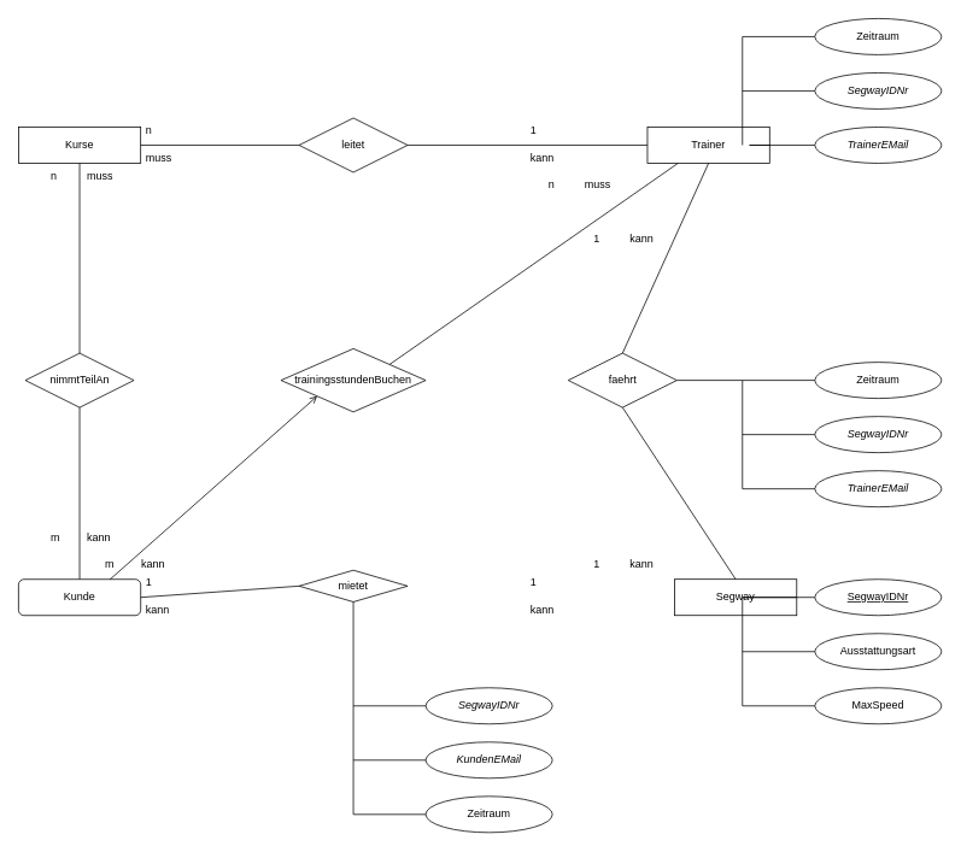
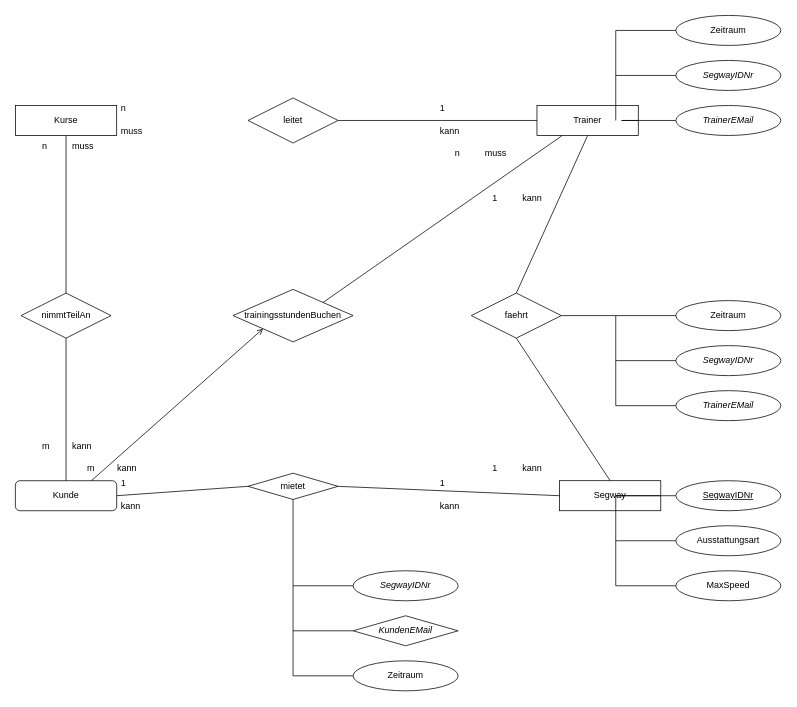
  <mxCell id="0" />
  <mxCell id="1" parent="0" />
  <mxCell id="2" value="Segway" style="whiteSpace=wrap;html=1;align=center;fillColor=#FFFFFF;gradientColor=none;gradientDirection=east;" vertex="1" parent="1"><mxGeometry x="745" y="640" width="135" height="40" as="geometry" /></mxCell>
  <mxCell id="3" value="Kurse" style="whiteSpace=wrap;html=1;align=center;fillColor=#FFFFFF;gradientColor=none;gradientDirection=east;" vertex="1" parent="1"><mxGeometry y="140" width="135" height="40" as="geometry" x="20" /></mxCell>
  <mxCell id="4" value="Trainer" style="whiteSpace=wrap;html=1;align=center;fillColor=#FFFFFF;gradientColor=none;gradientDirection=east;" vertex="1" parent="1"><mxGeometry x="715" y="140" width="135" height="40" as="geometry" /></mxCell>
  <mxCell id="5" value="Kunde" style="whiteSpace=wrap;html=1;align=center;fillColor=#FFFFFF;gradientColor=none;gradientDirection=east;rounded=1;" vertex="1" parent="1"><mxGeometry y="640" width="135" height="40" as="geometry" x="20" /></mxCell>
  <mxCell id="6" value="trainingsstundenBuchen" style="shape=rhombus;perimeter=rhombusPerimeter;whiteSpace=wrap;html=1;align=center;fillColor=#FFFFFF;gradientColor=none;gradientDirection=east;" vertex="1" parent="1"><mxGeometry x="310" y="385" width="160" height="70" as="geometry" /></mxCell>
  <mxCell id="7" value="" style="endArrow=open;html=1;rounded=0;exitX=0.75;exitY=0;exitDx=0;exitDy=0;entryX=0;entryY=1;entryDx=0;entryDy=0;" edge="1" parent="1" source="5" target="6"><mxGeometry relative="1" as="geometry"><mxPoint x="360" y="500" as="sourcePoint" /><mxPoint x="520" y="500" as="targetPoint" /></mxGeometry></mxCell>
  <mxCell id="8" value="" style="endArrow=none;html=1;rounded=0;exitX=1;exitY=0;exitDx=0;exitDy=0;entryX=0.25;entryY=1;entryDx=0;entryDy=0;" edge="1" parent="1" source="6" target="4"><mxGeometry relative="1" as="geometry"><mxPoint x="131.25" y="650" as="sourcePoint" /><mxPoint x="210" y="532.5" as="targetPoint" /></mxGeometry></mxCell>
  <mxCell id="9" value="muss" style="text;strokeColor=none;fillColor=none;spacingLeft=4;spacingRight=4;overflow=hidden;rotatable=0;points=[[0,0.5],[1,0.5]];portConstraint=eastwest;fontSize=12;" vertex="1" parent="1"><mxGeometry x="640" y="190" width="40" height="30" as="geometry" /></mxCell>
  <mxCell id="10" value="kann" style="text;strokeColor=none;fillColor=none;spacingLeft=4;spacingRight=4;overflow=hidden;rotatable=0;points=[[0,0.5],[1,0.5]];portConstraint=eastwest;fontSize=12;" vertex="1" parent="1"><mxGeometry x="150" y="610" width="40" height="30" as="geometry" /></mxCell>
  <mxCell id="11" value="n" style="text;strokeColor=none;fillColor=none;spacingLeft=4;spacingRight=4;overflow=hidden;rotatable=0;points=[[0,0.5],[1,0.5]];portConstraint=eastwest;fontSize=12;" vertex="1" parent="1"><mxGeometry x="600" y="190" width="40" height="30" as="geometry" /></mxCell>
  <mxCell id="12" value="m" style="text;strokeColor=none;fillColor=none;spacingLeft=4;spacingRight=4;overflow=hidden;rotatable=0;points=[[0,0.5],[1,0.5]];portConstraint=eastwest;fontSize=12;" vertex="1" parent="1"><mxGeometry x="110" y="610" width="40" height="30" as="geometry" /></mxCell>
  <mxCell id="13" value="mietet" style="shape=rhombus;perimeter=rhombusPerimeter;whiteSpace=wrap;html=1;align=center;fillColor=#FFFFFF;gradientColor=none;gradientDirection=east;" vertex="1" parent="1"><mxGeometry x="330" y="630" width="120" height="35" as="geometry" /></mxCell>
+ <mxCell id="14" value="" style="endArrow=none;html=1;rounded=0;exitX=1;exitY=0.5;exitDx=0;exitDy=0;entryX=0;entryY=0.5;entryDx=0;entryDy=0;" edge="1" parent="1" source="13" target="2"><mxGeometry relative="1" as="geometry"><mxPoint x="131.25" y="650" as="sourcePoint" /><mxPoint x="370" y="452.5" as="targetPoint" /></mxGeometry></mxCell>
  <mxCell id="15" value="" style="endArrow=none;html=1;rounded=0;exitX=1;exitY=0.5;exitDx=0;exitDy=0;entryX=0;entryY=0.5;entryDx=0;entryDy=0;" edge="1" parent="1" source="5" target="13"><mxGeometry relative="1" as="geometry"><mxPoint x="141.25" y="660" as="sourcePoint" /><mxPoint x="380" y="462.5" as="targetPoint" /></mxGeometry></mxCell>
  <mxCell id="16" value="faehrt" style="shape=rhombus;perimeter=rhombusPerimeter;whiteSpace=wrap;html=1;align=center;fillColor=#FFFFFF;gradientColor=none;gradientDirection=east;" vertex="1" parent="1"><mxGeometry x="627.5" y="390" width="120" height="60" as="geometry" /></mxCell>
  <mxCell id="17" value="" style="endArrow=none;html=1;rounded=0;exitX=0.5;exitY=1;exitDx=0;exitDy=0;entryX=0.5;entryY=0;entryDx=0;entryDy=0;" edge="1" parent="1" source="16" target="2"><mxGeometry relative="1" as="geometry"><mxPoint x="426.25" y="410" as="sourcePoint" /><mxPoint x="915" y="420" as="targetPoint" /></mxGeometry></mxCell>
  <mxCell id="18" value="" style="endArrow=none;html=1;rounded=0;exitX=0.5;exitY=1;exitDx=0;exitDy=0;entryX=0.5;entryY=0;entryDx=0;entryDy=0;" edge="1" parent="1" target="16" source="4"><mxGeometry relative="1" as="geometry"><mxPoint x="450" y="420" as="sourcePoint" /><mxPoint x="675" y="222.5" as="targetPoint" /></mxGeometry></mxCell>
  <mxCell id="19" value="leitet" style="shape=rhombus;perimeter=rhombusPerimeter;whiteSpace=wrap;html=1;align=center;fillColor=#FFFFFF;gradientColor=none;gradientDirection=east;" vertex="1" parent="1"><mxGeometry x="330" y="130" width="120" height="60" as="geometry" /></mxCell>
  <mxCell id="20" value="" style="endArrow=none;html=1;rounded=0;exitX=1;exitY=0.5;exitDx=0;exitDy=0;entryX=0;entryY=0.5;entryDx=0;entryDy=0;" edge="1" parent="1" source="19" target="4"><mxGeometry relative="1" as="geometry"><mxPoint x="101.25" y="250" as="sourcePoint" /><mxPoint x="590" y="260" as="targetPoint" /></mxGeometry></mxCell>
- <mxCell id="21" value="" style="endArrow=none;html=1;rounded=0;exitX=1;exitY=0.5;exitDx=0;exitDy=0;entryX=0;entryY=0.5;entryDx=0;entryDy=0;" edge="1" parent="1" target="19" source="3"><mxGeometry relative="1" as="geometry"><mxPoint x="125" y="260" as="sourcePoint" /><mxPoint x="350" y="62.5" as="targetPoint" /></mxGeometry></mxCell>
  <mxCell id="22" value="nimmtTeilAn" style="shape=rhombus;perimeter=rhombusPerimeter;whiteSpace=wrap;html=1;align=center;fillColor=#FFFFFF;gradientColor=none;gradientDirection=east;" vertex="1" parent="1"><mxGeometry x="27.5" y="390" width="120" height="60" as="geometry" /></mxCell>
  <mxCell id="23" value="" style="endArrow=none;html=1;rounded=0;exitX=0.5;exitY=1;exitDx=0;exitDy=0;entryX=0.5;entryY=0;entryDx=0;entryDy=0;" edge="1" parent="1" source="22" target="5"><mxGeometry relative="1" as="geometry"><mxPoint x="-81.25" y="380" as="sourcePoint" /><mxPoint x="180" y="610" as="targetPoint" /></mxGeometry></mxCell>
  <mxCell id="24" value="" style="endArrow=none;html=1;rounded=0;exitX=0.5;exitY=1;exitDx=0;exitDy=0;entryX=0.5;entryY=0;entryDx=0;entryDy=0;" edge="1" parent="1" target="22" source="3"><mxGeometry relative="1" as="geometry"><mxPoint x="180" y="150" as="sourcePoint" /><mxPoint x="167.5" y="192.5" as="targetPoint" /></mxGeometry></mxCell>
  <mxCell id="25" value="n" style="text;strokeColor=none;fillColor=none;spacingLeft=4;spacingRight=4;overflow=hidden;rotatable=0;points=[[0,0.5],[1,0.5]];portConstraint=eastwest;fontSize=12;" vertex="1" parent="1"><mxGeometry x="155" y="130" width="40" height="30" as="geometry" /></mxCell>
  <mxCell id="26" value="1" style="text;strokeColor=none;fillColor=none;spacingLeft=4;spacingRight=4;overflow=hidden;rotatable=0;points=[[0,0.5],[1,0.5]];portConstraint=eastwest;fontSize=12;" vertex="1" parent="1"><mxGeometry x="580" y="130" width="40" height="30" as="geometry" /></mxCell>
  <mxCell id="27" value="kann" style="text;strokeColor=none;fillColor=none;spacingLeft=4;spacingRight=4;overflow=hidden;rotatable=0;points=[[0,0.5],[1,0.5]];portConstraint=eastwest;fontSize=12;" vertex="1" parent="1"><mxGeometry x="580" y="160" width="40" height="30" as="geometry" /></mxCell>
  <mxCell id="28" value="muss" style="text;strokeColor=none;fillColor=none;spacingLeft=4;spacingRight=4;overflow=hidden;rotatable=0;points=[[0,0.5],[1,0.5]];portConstraint=eastwest;fontSize=12;" vertex="1" parent="1"><mxGeometry x="155" y="160" width="40" height="30" as="geometry" /></mxCell>
  <mxCell id="29" value="m" style="text;strokeColor=none;fillColor=none;spacingLeft=4;spacingRight=4;overflow=hidden;rotatable=0;points=[[0,0.5],[1,0.5]];portConstraint=eastwest;fontSize=12;" vertex="1" parent="1"><mxGeometry x="50" y="580" width="40" height="30" as="geometry" /></mxCell>
  <mxCell id="30" value="n" style="text;strokeColor=none;fillColor=none;spacingLeft=4;spacingRight=4;overflow=hidden;rotatable=0;points=[[0,0.5],[1,0.5]];portConstraint=eastwest;fontSize=12;" vertex="1" parent="1"><mxGeometry x="50" y="180" width="40" height="30" as="geometry" /></mxCell>
  <mxCell id="31" value="muss" style="text;strokeColor=none;fillColor=none;spacingLeft=4;spacingRight=4;overflow=hidden;rotatable=0;points=[[0,0.5],[1,0.5]];portConstraint=eastwest;fontSize=12;" vertex="1" parent="1"><mxGeometry x="90" y="180" width="40" height="30" as="geometry" /></mxCell>
  <mxCell id="32" value="kann" style="text;strokeColor=none;fillColor=none;spacingLeft=4;spacingRight=4;overflow=hidden;rotatable=0;points=[[0,0.5],[1,0.5]];portConstraint=eastwest;fontSize=12;" vertex="1" parent="1"><mxGeometry x="90" y="580" width="40" height="30" as="geometry" /></mxCell>
  <mxCell id="33" value="1" style="text;strokeColor=none;fillColor=none;spacingLeft=4;spacingRight=4;overflow=hidden;rotatable=0;points=[[0,0.5],[1,0.5]];portConstraint=eastwest;fontSize=12;" vertex="1" parent="1"><mxGeometry x="155" y="630" width="40" height="30" as="geometry" /></mxCell>
  <mxCell id="34" value="1" style="text;strokeColor=none;fillColor=none;spacingLeft=4;spacingRight=4;overflow=hidden;rotatable=0;points=[[0,0.5],[1,0.5]];portConstraint=eastwest;fontSize=12;" vertex="1" parent="1"><mxGeometry x="580" y="630" width="40" height="30" as="geometry" /></mxCell>
  <mxCell id="35" value="kann" style="text;strokeColor=none;fillColor=none;spacingLeft=4;spacingRight=4;overflow=hidden;rotatable=0;points=[[0,0.5],[1,0.5]];portConstraint=eastwest;fontSize=12;" vertex="1" parent="1"><mxGeometry x="155" y="660" width="40" height="30" as="geometry" /></mxCell>
  <mxCell id="36" value="kann" style="text;strokeColor=none;fillColor=none;spacingLeft=4;spacingRight=4;overflow=hidden;rotatable=0;points=[[0,0.5],[1,0.5]];portConstraint=eastwest;fontSize=12;" vertex="1" parent="1"><mxGeometry x="580" y="660" width="40" height="30" as="geometry" /></mxCell>
  <mxCell id="37" value="1" style="text;strokeColor=none;fillColor=none;spacingLeft=4;spacingRight=4;overflow=hidden;rotatable=0;points=[[0,0.5],[1,0.5]];portConstraint=eastwest;fontSize=12;" vertex="1" parent="1"><mxGeometry x="650" y="250" width="40" height="30" as="geometry" /></mxCell>
  <mxCell id="38" value="kann" style="text;strokeColor=none;fillColor=none;spacingLeft=4;spacingRight=4;overflow=hidden;rotatable=0;points=[[0,0.5],[1,0.5]];portConstraint=eastwest;fontSize=12;" vertex="1" parent="1"><mxGeometry x="690" y="250" width="40" height="30" as="geometry" /></mxCell>
  <mxCell id="39" value="kann" style="text;strokeColor=none;fillColor=none;spacingLeft=4;spacingRight=4;overflow=hidden;rotatable=0;points=[[0,0.5],[1,0.5]];portConstraint=eastwest;fontSize=12;" vertex="1" parent="1"><mxGeometry x="690" y="610" width="40" height="30" as="geometry" /></mxCell>
  <mxCell id="40" value="1" style="text;strokeColor=none;fillColor=none;spacingLeft=4;spacingRight=4;overflow=hidden;rotatable=0;points=[[0,0.5],[1,0.5]];portConstraint=eastwest;fontSize=12;" vertex="1" parent="1"><mxGeometry x="650" y="610" width="40" height="30" as="geometry" /></mxCell>
  <mxCell id="41" value="&lt;div&gt;&lt;u&gt;SegwayIDNr&lt;/u&gt;&lt;/div&gt;" style="ellipse;whiteSpace=wrap;html=1;align=center;fillColor=#FFFFFF;gradientColor=none;gradientDirection=east;" vertex="1" parent="1"><mxGeometry x="900" y="640" width="140" height="40" as="geometry" /></mxCell>
  <mxCell id="42" value="Ausstattungsart" style="ellipse;whiteSpace=wrap;html=1;align=center;fillColor=#FFFFFF;gradientColor=none;gradientDirection=east;" vertex="1" parent="1"><mxGeometry x="900" y="700" width="140" height="40" as="geometry" /></mxCell>
  <mxCell id="43" value="&lt;div&gt;MaxSpeed&lt;/div&gt;" style="ellipse;whiteSpace=wrap;html=1;align=center;fillColor=#FFFFFF;gradientColor=none;gradientDirection=east;" vertex="1" parent="1"><mxGeometry x="900" y="760" width="140" height="40" as="geometry" /></mxCell>
  <mxCell id="44" value="" style="endArrow=none;html=1;rounded=0;entryX=1;entryY=0.5;entryDx=0;entryDy=0;" edge="1" parent="1" target="2"><mxGeometry relative="1" as="geometry"><mxPoint x="820" y="660" as="sourcePoint" /><mxPoint x="840" y="690" as="targetPoint" /></mxGeometry></mxCell>
  <mxCell id="45" value="" style="endArrow=none;html=1;rounded=0;" edge="1" parent="1"><mxGeometry relative="1" as="geometry"><mxPoint x="820" y="780" as="sourcePoint" /><mxPoint x="820" y="660" as="targetPoint" /></mxGeometry></mxCell>
  <mxCell id="46" value="" style="endArrow=none;html=1;rounded=0;entryX=0;entryY=0.5;entryDx=0;entryDy=0;" edge="1" parent="1" target="41"><mxGeometry relative="1" as="geometry"><mxPoint x="820" y="660" as="sourcePoint" /><mxPoint x="650" y="690" as="targetPoint" /></mxGeometry></mxCell>
  <mxCell id="47" value="" style="endArrow=none;html=1;rounded=0;entryX=0;entryY=0.5;entryDx=0;entryDy=0;" edge="1" parent="1" target="42"><mxGeometry relative="1" as="geometry"><mxPoint x="820" y="720" as="sourcePoint" /><mxPoint x="910" y="670" as="targetPoint" /></mxGeometry></mxCell>
  <mxCell id="48" value="" style="endArrow=none;html=1;rounded=0;entryX=0;entryY=0.5;entryDx=0;entryDy=0;" edge="1" parent="1" target="43"><mxGeometry relative="1" as="geometry"><mxPoint x="820" y="780" as="sourcePoint" /><mxPoint x="920" y="680" as="targetPoint" /></mxGeometry></mxCell>
  <mxCell id="49" value="" style="endArrow=none;html=1;rounded=0;exitX=1;exitY=0.5;exitDx=0;exitDy=0;" edge="1" parent="1" source="16"><mxGeometry relative="1" as="geometry"><mxPoint x="850" y="690" as="sourcePoint" /><mxPoint x="820" y="420" as="targetPoint" /></mxGeometry></mxCell>
  <mxCell id="50" value="" style="endArrow=none;html=1;rounded=0;" edge="1" parent="1"><mxGeometry relative="1" as="geometry"><mxPoint x="820" y="540" as="sourcePoint" /><mxPoint x="820" y="420" as="targetPoint" /></mxGeometry></mxCell>
  <mxCell id="51" value="Zeitraum" style="ellipse;whiteSpace=wrap;html=1;align=center;fillColor=#FFFFFF;gradientColor=none;gradientDirection=east;" vertex="1" parent="1"><mxGeometry x="900" y="400" width="140" height="40" as="geometry" /></mxCell>
  <mxCell id="52" value="&lt;div align=&quot;center&quot;&gt;&lt;i&gt;SegwayIDNr&lt;/i&gt;&lt;/div&gt;" style="ellipse;whiteSpace=wrap;html=1;align=center;fillColor=#FFFFFF;gradientColor=none;gradientDirection=east;" vertex="1" parent="1"><mxGeometry x="900" y="460" width="140" height="40" as="geometry" /></mxCell>
  <mxCell id="53" value="&lt;i&gt;TrainerEMail&lt;/i&gt;" style="ellipse;whiteSpace=wrap;html=1;align=center;fillColor=#FFFFFF;gradientColor=none;gradientDirection=east;" vertex="1" parent="1"><mxGeometry x="900" y="520" width="140" height="40" as="geometry" /></mxCell>
  <mxCell id="54" value="" style="endArrow=none;html=1;rounded=0;entryX=0;entryY=0.5;entryDx=0;entryDy=0;" edge="1" parent="1" target="51"><mxGeometry relative="1" as="geometry"><mxPoint x="820" y="420" as="sourcePoint" /><mxPoint x="650" y="450" as="targetPoint" /></mxGeometry></mxCell>
  <mxCell id="55" value="" style="endArrow=none;html=1;rounded=0;entryX=0;entryY=0.5;entryDx=0;entryDy=0;" edge="1" parent="1" target="52"><mxGeometry relative="1" as="geometry"><mxPoint x="820" y="480" as="sourcePoint" /><mxPoint x="910" y="430" as="targetPoint" /></mxGeometry></mxCell>
  <mxCell id="56" value="" style="endArrow=none;html=1;rounded=0;entryX=0;entryY=0.5;entryDx=0;entryDy=0;" edge="1" parent="1" target="53"><mxGeometry relative="1" as="geometry"><mxPoint x="820" y="540" as="sourcePoint" /><mxPoint x="920" y="440" as="targetPoint" /></mxGeometry></mxCell>
  <mxCell id="57" value="&lt;i&gt;SegwayIDNr&lt;/i&gt;" style="ellipse;whiteSpace=wrap;html=1;align=center;fillColor=#FFFFFF;gradientColor=none;gradientDirection=east;" vertex="1" parent="1"><mxGeometry x="470" y="760" width="140" height="40" as="geometry" /></mxCell>
- <mxCell id="58" value="&lt;i&gt;KundenEMail&lt;/i&gt;" style="ellipse;whiteSpace=wrap;html=1;align=center;fillColor=#FFFFFF;gradientColor=none;gradientDirection=east;" vertex="1" parent="1"><mxGeometry x="470" y="820" width="140" height="40" as="geometry" /></mxCell>
+ <mxCell id="58" value="&lt;i&gt;KundenEMail&lt;/i&gt;" style="rhombus;whiteSpace=wrap;html=1;align=center;fillColor=#FFFFFF;gradientColor=none;gradientDirection=east;" vertex="1" parent="1"><mxGeometry x="470" y="820" width="140" height="40" as="geometry" /></mxCell>
  <mxCell id="59" value="Zeitraum" style="ellipse;whiteSpace=wrap;html=1;align=center;fillColor=#FFFFFF;gradientColor=none;gradientDirection=east;" vertex="1" parent="1"><mxGeometry x="470" y="880" width="140" height="40" as="geometry" /></mxCell>
  <mxCell id="60" value="" style="endArrow=none;html=1;rounded=0;entryX=0;entryY=0.5;entryDx=0;entryDy=0;" edge="1" parent="1" target="57"><mxGeometry relative="1" as="geometry"><mxPoint x="390" y="780" as="sourcePoint" /><mxPoint x="220" y="810" as="targetPoint" /></mxGeometry></mxCell>
  <mxCell id="61" value="" style="endArrow=none;html=1;rounded=0;entryX=0;entryY=0.5;entryDx=0;entryDy=0;" edge="1" parent="1" target="58"><mxGeometry relative="1" as="geometry"><mxPoint x="390" y="840" as="sourcePoint" /><mxPoint x="480" y="790" as="targetPoint" /></mxGeometry></mxCell>
  <mxCell id="62" value="" style="endArrow=none;html=1;rounded=0;entryX=0;entryY=0.5;entryDx=0;entryDy=0;" edge="1" parent="1" target="59"><mxGeometry relative="1" as="geometry"><mxPoint x="390" y="900" as="sourcePoint" /><mxPoint x="490" y="800" as="targetPoint" /></mxGeometry></mxCell>
  <mxCell id="63" value="" style="endArrow=none;html=1;rounded=0;exitX=0.5;exitY=1;exitDx=0;exitDy=0;" edge="1" parent="1" source="13"><mxGeometry relative="1" as="geometry"><mxPoint x="400" y="790" as="sourcePoint" /><mxPoint x="390" y="900" as="targetPoint" /></mxGeometry></mxCell>
  <mxCell id="64" value="" style="endArrow=none;html=1;rounded=0;exitX=1;exitY=0.5;exitDx=0;exitDy=0;" edge="1" parent="1" source="4"><mxGeometry relative="1" as="geometry"><mxPoint x="755" y="40" as="sourcePoint" /><mxPoint x="828" y="160" as="targetPoint" /></mxGeometry></mxCell>
  <mxCell id="65" value="" style="endArrow=none;html=1;rounded=0;" edge="1" parent="1"><mxGeometry relative="1" as="geometry"><mxPoint x="820" y="160" as="sourcePoint" /><mxPoint x="820" y="40" as="targetPoint" /></mxGeometry></mxCell>
  <mxCell id="66" value="Zeitraum" style="ellipse;whiteSpace=wrap;html=1;align=center;fillColor=#FFFFFF;gradientColor=none;gradientDirection=east;" vertex="1" parent="1"><mxGeometry x="900" y="20" width="140" height="40" as="geometry" /></mxCell>
  <mxCell id="67" value="&lt;div align=&quot;center&quot;&gt;&lt;i&gt;SegwayIDNr&lt;/i&gt;&lt;/div&gt;" style="ellipse;whiteSpace=wrap;html=1;align=center;fillColor=#FFFFFF;gradientColor=none;gradientDirection=east;" vertex="1" parent="1"><mxGeometry x="900" y="80" width="140" height="40" as="geometry" /></mxCell>
  <mxCell id="68" value="&lt;i&gt;TrainerEMail&lt;/i&gt;" style="ellipse;whiteSpace=wrap;html=1;align=center;fillColor=#FFFFFF;gradientColor=none;gradientDirection=east;" vertex="1" parent="1"><mxGeometry x="900" y="140" width="140" height="40" as="geometry" /></mxCell>
  <mxCell id="69" value="" style="endArrow=none;html=1;rounded=0;entryX=0;entryY=0.5;entryDx=0;entryDy=0;" edge="1" parent="1" target="66"><mxGeometry relative="1" as="geometry"><mxPoint x="820" y="40" as="sourcePoint" /><mxPoint x="657.5" y="70" as="targetPoint" /></mxGeometry></mxCell>
  <mxCell id="70" value="" style="endArrow=none;html=1;rounded=0;entryX=0;entryY=0.5;entryDx=0;entryDy=0;" edge="1" parent="1" target="67"><mxGeometry relative="1" as="geometry"><mxPoint x="820" y="100" as="sourcePoint" /><mxPoint x="917.5" y="50" as="targetPoint" /></mxGeometry></mxCell>
  <mxCell id="71" value="" style="endArrow=none;html=1;rounded=0;entryX=0;entryY=0.5;entryDx=0;entryDy=0;" edge="1" parent="1" target="68"><mxGeometry relative="1" as="geometry"><mxPoint x="827.5" y="160" as="sourcePoint" /><mxPoint x="927.5" y="60" as="targetPoint" /></mxGeometry></mxCell>
